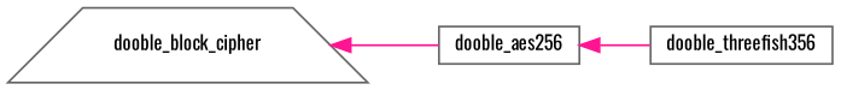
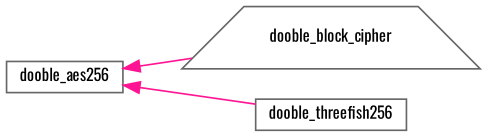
  digraph {
    fontname=Oswald
    rankdir=LR
    node [color=grey40 fillcolor=white fontname=Oswald fontsize=10 shape=box style=filled]
    edge [color=deeppink dir=back fontname=Oswald fontsize=10 labelfontname=Helvetica labelfontsize=10 style=solid]
    n1 [height=0.2 label=dooble_block_cipher shape=trapezium width=0.4]
    n2 [height=0.2 label=dooble_aes256 width=0.4]
-   n3 [height=0.2 label=dooble_threefish356 width=0.4]
-   n1 -> n2
+   n3 [height=0.2 label=dooble_threefish256 width=0.4]
+   n2 -> n1
    n2 -> n3
  }
